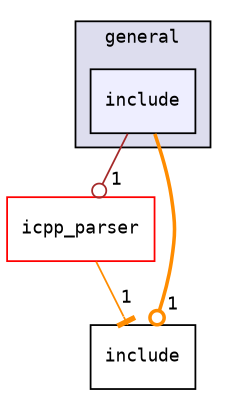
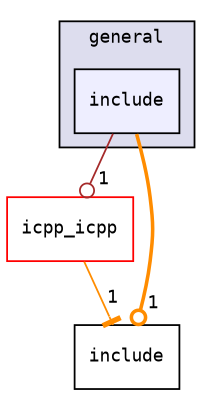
  digraph {
    compound=true
    fontname="DejaVu Sans Mono"
    node [fontname="DejaVu Sans Mono" fontsize=10 shape=box style=filled]
    edge [headlabel=1 labeldistance=1.5 labelfontname=Helvetica labelfontsize=10 color=darkorange style=solid arrowhead=odot fontname="DejaVu Sans Mono"]
    n1 [fillcolor="#eeeeff" label=include pencolor=black]
-   n2 [color=red fillcolor=white label=icpp_parser]
+   n2 [color=red fillcolor=white label=icpp_icpp]
    n3 [label=include style=""]
    subgraph cluster_1 {
      bgcolor="#ddddee"
      fontsize=10
      label=general
      pencolor=black
      n1
    }
    n1 -> n2 [color=brown]
    n1 -> n3 [style=bold]
    n2 -> n3 [arrowhead=tee]
  }
